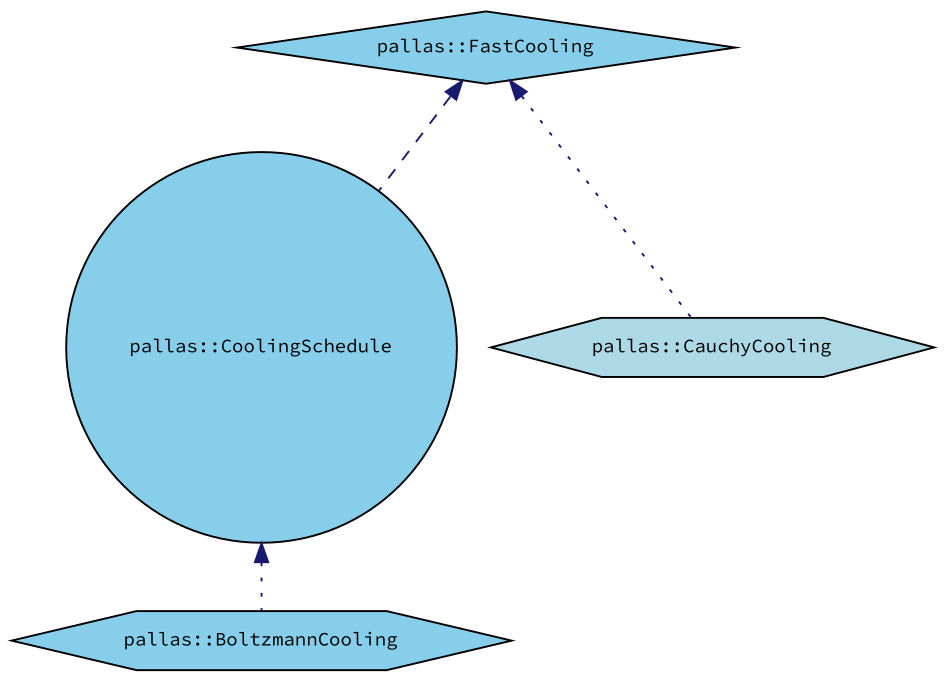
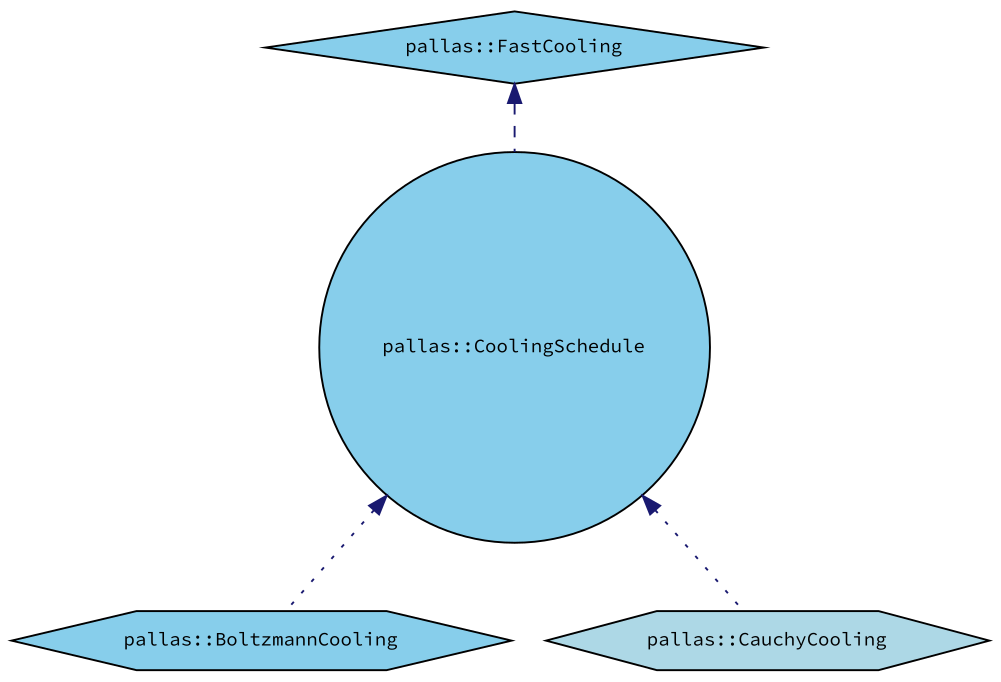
  digraph {
    fontname="Source Code Pro"
    node [color=black fillcolor=skyblue fontname="Source Code Pro" fontsize=10 shape=hexagon style=filled]
    edge [color=midnightblue dir=back fontname="Source Code Pro" fontsize=10 labelfontname=Helvetica labelfontsize=10 style=dotted]
    n1 [fontcolor=black height=0.2 label="pallas::CoolingSchedule" shape=circle width=0.4]
    n2 [height=0.2 label="pallas::BoltzmannCooling" width=0.4]
    n3 [fillcolor=lightblue height=0.2 label="pallas::CauchyCooling" width=0.4]
    n4 [height=0.2 label="pallas::FastCooling" shape=diamond width=0.4]
    n1 -> n2
-   n4 -> n3
+   n1 -> n3
    n4 -> n1 [style=dashed]
  }
